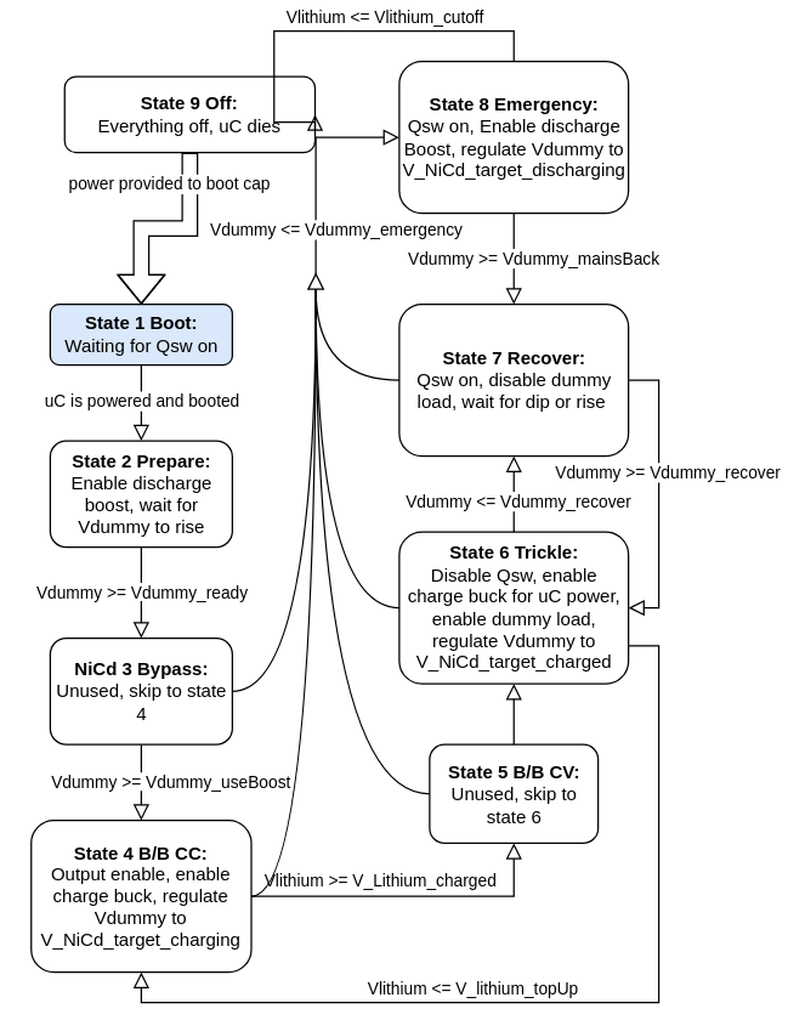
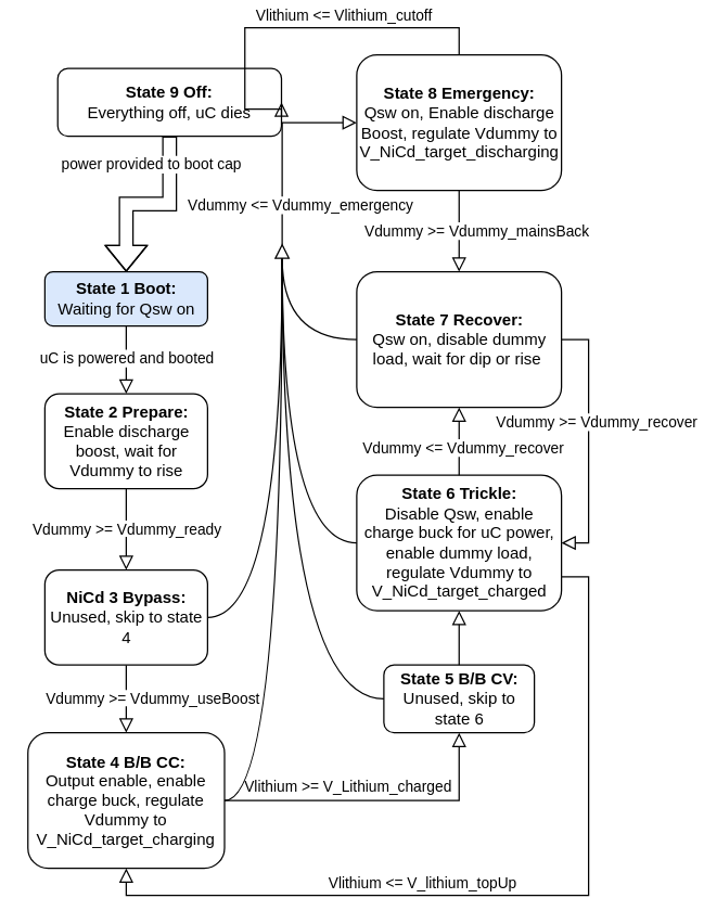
  <mxCell id="0" />
  <mxCell id="1" parent="0" />
  <mxCell id="2" value="" style="rounded=0;html=1;jettySize=auto;orthogonalLoop=1;fontSize=11;endArrow=block;endFill=0;endSize=8;strokeWidth=1;shadow=0;labelBackgroundColor=none;edgeStyle=orthogonalEdgeStyle;" parent="1" source="4" edge="1"><mxGeometry relative="1" as="geometry"><mxPoint x="92.5" y="290" as="targetPoint" /></mxGeometry></mxCell>
  <mxCell id="3" value="uC is powered and booted" style="edgeLabel;html=1;align=center;verticalAlign=middle;resizable=0;points=[];" parent="2" vertex="1" connectable="0"><mxGeometry x="-0.072" y="1" relative="1" as="geometry"><mxPoint x="-1" as="offset" /></mxGeometry></mxCell>
  <mxCell id="4" value="&lt;b&gt;State 1 Boot:&lt;/b&gt;&lt;div&gt;Waiting for Qsw on&lt;/div&gt;" style="rounded=1;whiteSpace=wrap;html=1;fontSize=12;glass=0;strokeWidth=1;shadow=0;fillColor=#dae8fc;" parent="1" vertex="1"><mxGeometry x="32.5" y="200" width="120" height="40" as="geometry" /></mxCell>
  <mxCell id="5" value="&lt;span style=&quot;background-color: rgb(255, 255, 255);&quot;&gt;Vdummy &amp;gt;= Vdummy_useBoost&lt;/span&gt;" style="rounded=0;html=1;jettySize=auto;orthogonalLoop=1;fontSize=11;endArrow=block;endFill=0;endSize=8;strokeWidth=1;shadow=0;labelBackgroundColor=none;edgeStyle=orthogonalEdgeStyle;exitX=0.5;exitY=1;exitDx=0;exitDy=0;entryX=0.5;entryY=0;entryDx=0;entryDy=0;" parent="1" source="8" target="9" edge="1"><mxGeometry x="0.047" y="19" relative="1" as="geometry"><mxPoint y="-1" as="offset" /><mxPoint x="342.5" y="330" as="sourcePoint" /><mxPoint x="342.534" y="370.028" as="targetPoint" /></mxGeometry></mxCell>
  <mxCell id="6" value="&lt;span style=&quot;background-color: rgb(255, 255, 255);&quot;&gt;Vdummy &amp;gt;= Vdummy_ready&lt;/span&gt;" style="edgeStyle=orthogonalEdgeStyle;rounded=0;html=1;jettySize=auto;orthogonalLoop=1;fontSize=11;endArrow=block;endFill=0;endSize=8;strokeWidth=1;shadow=0;labelBackgroundColor=none;entryX=0.5;entryY=0;entryDx=0;entryDy=0;exitX=0.5;exitY=1;exitDx=0;exitDy=0;" parent="1" source="7" target="8" edge="1"><mxGeometry relative="1" as="geometry"><mxPoint as="offset" /><mxPoint x="152.5" y="400" as="sourcePoint" /><Array as="points" /></mxGeometry></mxCell>
  <mxCell id="7" value="&lt;b&gt;State 2 Prepare:&lt;/b&gt;&lt;div&gt;Enable discharge boost, wait for Vdummy to rise&lt;/div&gt;" style="rounded=1;whiteSpace=wrap;html=1;fontSize=12;glass=0;strokeWidth=1;shadow=0;" parent="1" vertex="1"><mxGeometry x="32.5" y="290" width="120" height="70" as="geometry" /></mxCell>
  <mxCell id="8" value="&lt;b&gt;NiCd 3 Bypass:&lt;/b&gt;&lt;div&gt;Unused, skip to state 4&lt;/div&gt;" style="rounded=1;whiteSpace=wrap;html=1;fontSize=12;glass=0;strokeWidth=1;shadow=0;" parent="1" vertex="1"><mxGeometry x="32.5" y="420" width="120" height="70" as="geometry" /></mxCell>
  <mxCell id="9" value="&lt;b&gt;State 4 B/B CC:&lt;/b&gt;&lt;div&gt;Output enable, enable charge buck, regulate Vdummy to V_NiCd_target_charging&lt;/div&gt;" style="rounded=1;whiteSpace=wrap;html=1;fontSize=12;glass=0;strokeWidth=1;shadow=0;" parent="1" vertex="1"><mxGeometry x="20" y="540" width="145" height="100" as="geometry" /></mxCell>
- <mxCell id="10" value="&lt;b&gt;State 5 B/B CV:&lt;/b&gt;&lt;div&gt;Unused, skip to state 6&lt;/div&gt;" style="rounded=1;whiteSpace=wrap;html=1;fontSize=12;glass=0;strokeWidth=1;shadow=0;" parent="1" vertex="1"><mxGeometry x="282.5" y="490" width="111" height="65" as="geometry" /></mxCell>
+ <mxCell id="10" value="&lt;b&gt;State 5 B/B CV:&lt;/b&gt;&lt;div&gt;Unused, skip to state 6&lt;/div&gt;" style="rounded=1;whiteSpace=wrap;html=1;fontSize=12;glass=0;strokeWidth=1;shadow=0;" parent="1" vertex="1"><mxGeometry x="282.5" y="490" width="111" height="50" as="geometry" /></mxCell>
  <mxCell id="11" value="&lt;span style=&quot;background-color: rgb(255, 255, 255);&quot;&gt;Vlithium &amp;gt;= V_Lithium_charged&lt;/span&gt;" style="rounded=0;html=1;jettySize=auto;orthogonalLoop=1;fontSize=11;endArrow=block;endFill=0;endSize=8;strokeWidth=1;shadow=0;labelBackgroundColor=none;edgeStyle=orthogonalEdgeStyle;exitX=1;exitY=0.5;exitDx=0;exitDy=0;entryX=0.5;entryY=1;entryDx=0;entryDy=0;" parent="1" source="9" target="10" edge="1"><mxGeometry x="-0.184" y="10" relative="1" as="geometry"><mxPoint as="offset" /><mxPoint x="102.5" y="500" as="sourcePoint" /><mxPoint x="102.5" y="550" as="targetPoint" /></mxGeometry></mxCell>
  <mxCell id="12" value="&lt;b&gt;State 6 Trickle:&lt;/b&gt;&lt;div&gt;Disable Qsw, enable charge buck for uC power, enable dummy load, regulate Vdummy to V_NiCd_target_charged&lt;/div&gt;" style="rounded=1;whiteSpace=wrap;html=1;fontSize=12;glass=0;strokeWidth=1;shadow=0;" parent="1" vertex="1"><mxGeometry x="262.5" y="350" width="151" height="100" as="geometry" /></mxCell>
  <mxCell id="13" value="" style="rounded=0;html=1;jettySize=auto;orthogonalLoop=1;fontSize=11;endArrow=block;endFill=0;endSize=8;strokeWidth=1;shadow=0;labelBackgroundColor=none;edgeStyle=orthogonalEdgeStyle;exitX=0.5;exitY=0;exitDx=0;exitDy=0;entryX=0.5;entryY=1;entryDx=0;entryDy=0;" parent="1" source="10" target="12" edge="1"><mxGeometry x="0.045" y="20" relative="1" as="geometry"><mxPoint as="offset" /><mxPoint x="175.5" y="600" as="sourcePoint" /><mxPoint x="296.5" y="530" as="targetPoint" /></mxGeometry></mxCell>
  <mxCell id="14" value="&lt;b&gt;State 7 Recover:&lt;/b&gt;&lt;div&gt;Qsw on, disable dummy load, wait for dip or rise&amp;nbsp;&lt;/div&gt;" style="rounded=1;whiteSpace=wrap;html=1;fontSize=12;glass=0;strokeWidth=1;shadow=0;" parent="1" vertex="1"><mxGeometry x="262.5" y="200" width="151" height="100" as="geometry" /></mxCell>
  <mxCell id="15" value="" style="triangle;whiteSpace=wrap;html=1;rotation=-90;" parent="1" vertex="1"><mxGeometry x="202.5" y="180" width="10" height="10" as="geometry" /></mxCell>
  <mxCell id="16" value="" style="edgeStyle=orthogonalEdgeStyle;rounded=0;html=1;jettySize=auto;orthogonalLoop=1;fontSize=11;endArrow=none;endFill=0;strokeWidth=1;shadow=0;labelBackgroundColor=none;entryX=0;entryY=0.5;entryDx=0;entryDy=0;exitX=1;exitY=0.5;exitDx=0;exitDy=0;curved=1;" parent="1" source="8" target="15" edge="1"><mxGeometry relative="1" as="geometry"><mxPoint as="offset" /><mxPoint x="102.5" y="370" as="sourcePoint" /><mxPoint x="102.5" y="430" as="targetPoint" /><Array as="points" /></mxGeometry></mxCell>
  <mxCell id="17" value="" style="edgeStyle=orthogonalEdgeStyle;rounded=0;html=1;jettySize=auto;orthogonalLoop=1;fontSize=11;endArrow=none;endFill=0;strokeWidth=1;shadow=0;labelBackgroundColor=none;exitX=1;exitY=0.5;exitDx=0;exitDy=0;curved=1;entryX=0;entryY=0.5;entryDx=0;entryDy=0;" parent="1" source="9" target="15" edge="1"><mxGeometry relative="1" as="geometry"><mxPoint as="offset" /><mxPoint x="162.5" y="465" as="sourcePoint" /><mxPoint x="232.5" y="230" as="targetPoint" /><Array as="points" /></mxGeometry></mxCell>
  <mxCell id="18" value="" style="edgeStyle=orthogonalEdgeStyle;rounded=0;html=1;jettySize=auto;orthogonalLoop=1;fontSize=11;endArrow=none;endFill=0;strokeWidth=1;shadow=0;labelBackgroundColor=none;exitX=0;exitY=0.5;exitDx=0;exitDy=0;curved=1;entryX=0;entryY=0.5;entryDx=0;entryDy=0;" parent="1" source="10" target="15" edge="1"><mxGeometry relative="1" as="geometry"><mxPoint as="offset" /><mxPoint x="175.5" y="600" as="sourcePoint" /><mxPoint x="222.5" y="320" as="targetPoint" /><Array as="points" /></mxGeometry></mxCell>
  <mxCell id="19" value="" style="edgeStyle=orthogonalEdgeStyle;rounded=0;html=1;jettySize=auto;orthogonalLoop=1;fontSize=11;endArrow=none;endFill=0;strokeWidth=1;shadow=0;labelBackgroundColor=none;exitX=0;exitY=0.5;exitDx=0;exitDy=0;curved=1;entryX=0;entryY=0.5;entryDx=0;entryDy=0;" parent="1" source="12" target="15" edge="1"><mxGeometry relative="1" as="geometry"><mxPoint as="offset" /><mxPoint x="289.5" y="515" as="sourcePoint" /><mxPoint x="217.5" y="320" as="targetPoint" /><Array as="points" /></mxGeometry></mxCell>
  <mxCell id="20" value="&lt;b&gt;State 8 Emergency:&lt;/b&gt;&lt;div&gt;Qsw on, Enable discharge Boost, regulate Vdummy to V_NiCd_target_discharging&lt;/div&gt;" style="rounded=1;whiteSpace=wrap;html=1;fontSize=12;glass=0;strokeWidth=1;shadow=0;" parent="1" vertex="1"><mxGeometry x="262.5" y="40" width="151" height="100" as="geometry" /></mxCell>
  <mxCell id="21" value="" style="rounded=0;html=1;jettySize=auto;orthogonalLoop=1;fontSize=11;endArrow=block;endFill=0;endSize=8;strokeWidth=1;shadow=0;labelBackgroundColor=none;edgeStyle=orthogonalEdgeStyle;entryX=0;entryY=0.5;entryDx=0;entryDy=0;exitX=1;exitY=0.5;exitDx=0;exitDy=0;" parent="1" source="15" target="20" edge="1"><mxGeometry x="0.045" y="20" relative="1" as="geometry"><mxPoint as="offset" /><mxPoint x="170" y="100" as="sourcePoint" /><mxPoint x="348" y="450" as="targetPoint" /></mxGeometry></mxCell>
  <mxCell id="22" value="Vdummy &amp;lt;= Vdummy_emergency" style="edgeLabel;html=1;align=center;verticalAlign=middle;resizable=0;points=[];" parent="21" vertex="1" connectable="0"><mxGeometry x="-0.09" relative="1" as="geometry"><mxPoint x="13" y="36" as="offset" /></mxGeometry></mxCell>
  <mxCell id="23" value="" style="edgeStyle=orthogonalEdgeStyle;rounded=0;html=1;jettySize=auto;orthogonalLoop=1;fontSize=11;endArrow=none;endFill=0;strokeWidth=1;shadow=0;labelBackgroundColor=none;exitX=0;exitY=0.5;exitDx=0;exitDy=0;curved=1;entryX=0;entryY=0.5;entryDx=0;entryDy=0;" parent="1" source="14" target="15" edge="1"><mxGeometry relative="1" as="geometry"><mxPoint as="offset" /><mxPoint x="273" y="400" as="sourcePoint" /><mxPoint x="210" y="160" as="targetPoint" /><Array as="points" /></mxGeometry></mxCell>
  <mxCell id="24" style="edgeStyle=orthogonalEdgeStyle;rounded=0;orthogonalLoop=1;jettySize=auto;html=1;exitX=0.5;exitY=1;exitDx=0;exitDy=0;shape=flexArrow;" parent="1" source="26" target="4" edge="1"><mxGeometry relative="1" as="geometry" /></mxCell>
  <mxCell id="25" value="power provided to boot cap" style="edgeLabel;html=1;align=center;verticalAlign=middle;resizable=0;points=[];" parent="24" vertex="1" connectable="0"><mxGeometry x="0.026" y="-4" relative="1" as="geometry"><mxPoint x="4" y="-26" as="offset" /></mxGeometry></mxCell>
  <mxCell id="26" value="&lt;b&gt;State 9 Off:&lt;/b&gt;&lt;div&gt;Everything off, uC dies&lt;/div&gt;" style="rounded=1;whiteSpace=wrap;html=1;fontSize=12;glass=0;strokeWidth=1;shadow=0;" parent="1" vertex="1"><mxGeometry x="42" y="50" width="165" height="50" as="geometry" /></mxCell>
  <mxCell id="27" value="" style="rounded=0;html=1;jettySize=auto;orthogonalLoop=1;fontSize=11;endArrow=block;endFill=0;endSize=8;strokeWidth=1;shadow=0;labelBackgroundColor=none;edgeStyle=orthogonalEdgeStyle;entryX=1;entryY=0.5;entryDx=0;entryDy=0;exitX=0.5;exitY=0;exitDx=0;exitDy=0;" parent="1" source="20" target="26" edge="1"><mxGeometry x="0.045" y="20" relative="1" as="geometry"><mxPoint as="offset" /><mxPoint x="218" y="160" as="sourcePoint" /><mxPoint x="273" y="100" as="targetPoint" /><Array as="points"><mxPoint x="338" y="20" /><mxPoint x="180" y="20" /><mxPoint x="180" y="80" /></Array></mxGeometry></mxCell>
  <mxCell id="28" value="Vlithium &amp;lt;= Vlithium_cutoff" style="edgeLabel;html=1;align=center;verticalAlign=middle;resizable=0;points=[];" parent="27" vertex="1" connectable="0"><mxGeometry x="-0.09" relative="1" as="geometry"><mxPoint x="17" y="-10" as="offset" /></mxGeometry></mxCell>
  <mxCell id="29" value="" style="rounded=0;html=1;jettySize=auto;orthogonalLoop=1;fontSize=11;endArrow=block;endFill=0;endSize=8;strokeWidth=1;shadow=0;labelBackgroundColor=none;edgeStyle=orthogonalEdgeStyle;entryX=0.5;entryY=0;entryDx=0;entryDy=0;exitX=0.5;exitY=1;exitDx=0;exitDy=0;" parent="1" source="20" target="14" edge="1"><mxGeometry x="0.045" y="20" relative="1" as="geometry"><mxPoint as="offset" /><mxPoint x="218" y="190" as="sourcePoint" /><mxPoint x="273" y="100" as="targetPoint" /></mxGeometry></mxCell>
  <mxCell id="30" value="Vdummy &amp;gt;= Vdummy_mainsBack" style="edgeLabel;html=1;align=center;verticalAlign=middle;resizable=0;points=[];" parent="29" vertex="1" connectable="0"><mxGeometry x="-0.09" relative="1" as="geometry"><mxPoint x="12" y="2" as="offset" /></mxGeometry></mxCell>
  <mxCell id="31" value="" style="rounded=0;html=1;jettySize=auto;orthogonalLoop=1;fontSize=11;endArrow=block;endFill=0;endSize=8;strokeWidth=1;shadow=0;labelBackgroundColor=none;edgeStyle=orthogonalEdgeStyle;entryX=1;entryY=0.5;entryDx=0;entryDy=0;exitX=1;exitY=0.5;exitDx=0;exitDy=0;" parent="1" source="14" target="12" edge="1"><mxGeometry x="0.045" y="20" relative="1" as="geometry"><mxPoint as="offset" /><mxPoint x="338" y="190" as="sourcePoint" /><mxPoint x="348" y="210" as="targetPoint" /></mxGeometry></mxCell>
  <mxCell id="32" value="Vdummy &amp;gt;= Vdummy_recover&amp;nbsp;" style="edgeLabel;html=1;align=center;verticalAlign=middle;resizable=0;points=[];" parent="31" vertex="1" connectable="0"><mxGeometry x="-0.09" relative="1" as="geometry"><mxPoint x="7" y="-6" as="offset" /></mxGeometry></mxCell>
  <mxCell id="33" value="" style="rounded=0;html=1;jettySize=auto;orthogonalLoop=1;fontSize=11;endArrow=block;endFill=0;endSize=8;strokeWidth=1;shadow=0;labelBackgroundColor=none;edgeStyle=orthogonalEdgeStyle;entryX=0.5;entryY=1;entryDx=0;entryDy=0;exitX=0.5;exitY=0;exitDx=0;exitDy=0;" parent="1" source="12" target="14" edge="1"><mxGeometry x="0.045" y="20" relative="1" as="geometry"><mxPoint as="offset" /><mxPoint x="424" y="260" as="sourcePoint" /><mxPoint x="424" y="410" as="targetPoint" /></mxGeometry></mxCell>
  <mxCell id="34" value="Vdummy &amp;lt;= Vdummy_recover" style="edgeLabel;html=1;align=center;verticalAlign=middle;resizable=0;points=[];" parent="33" vertex="1" connectable="0"><mxGeometry x="-0.09" relative="1" as="geometry"><mxPoint x="2" y="2" as="offset" /></mxGeometry></mxCell>
  <mxCell id="35" value="" style="rounded=0;html=1;jettySize=auto;orthogonalLoop=1;fontSize=11;endArrow=block;endFill=0;endSize=8;strokeWidth=1;shadow=0;labelBackgroundColor=none;edgeStyle=orthogonalEdgeStyle;entryX=0.5;entryY=1;entryDx=0;entryDy=0;exitX=1;exitY=0.75;exitDx=0;exitDy=0;" parent="1" source="12" target="9" edge="1"><mxGeometry x="0.045" y="20" relative="1" as="geometry"><mxPoint as="offset" /><mxPoint x="424" y="260" as="sourcePoint" /><mxPoint x="424" y="410" as="targetPoint" /></mxGeometry></mxCell>
  <mxCell id="36" value="Vlithium &amp;lt;= V_lithium_topUp" style="edgeLabel;html=1;align=center;verticalAlign=middle;resizable=0;points=[];" parent="35" vertex="1" connectable="0"><mxGeometry x="-0.09" relative="1" as="geometry"><mxPoint x="-98" y="-10" as="offset" /></mxGeometry></mxCell>
